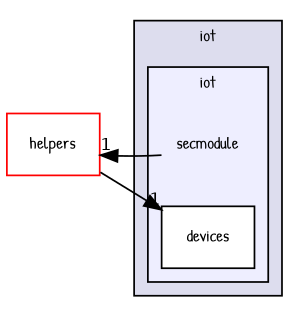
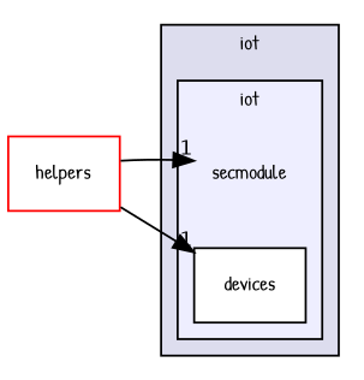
  digraph {
    compound=true
    fontname="Patrick Hand"
    rankdir=LR
    node [fontname="Patrick Hand" fontsize=10 shape=box fillcolor=white style=filled]
    edge [fontname="Patrick Hand" headlabel=1 labeldistance=1.5 labelfontname=Helvetica labelfontsize=10]
    n1 [label=secmodule shape=plaintext fillcolor="" style=""]
    n2 [color=black label=devices]
    n3 [color=red label=helpers]
    subgraph cluster_1 {
      bgcolor="#ddddee"
      fontsize=10
      label=iot
      pencolor=black
      subgraph cluster_2 {
        bgcolor="#eeeeff"
        fontsize=10
        label=iot
        pencolor=black
        n1
        n2
      }
    }
-   n1 -> n3
+   n3 -> n1
    n3 -> n2
  }
